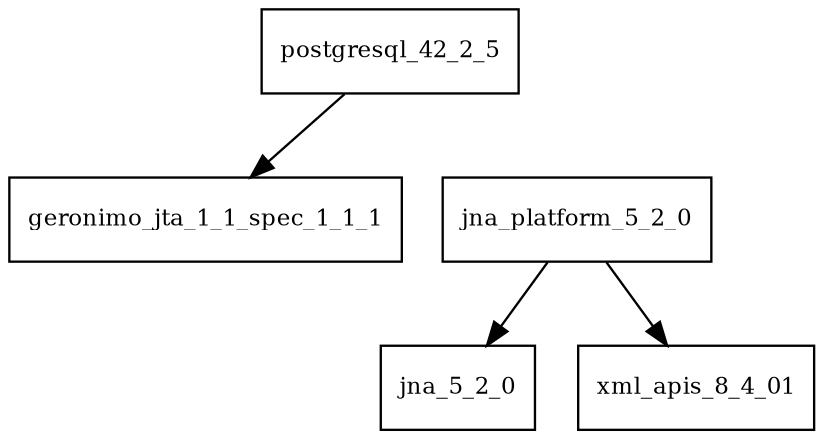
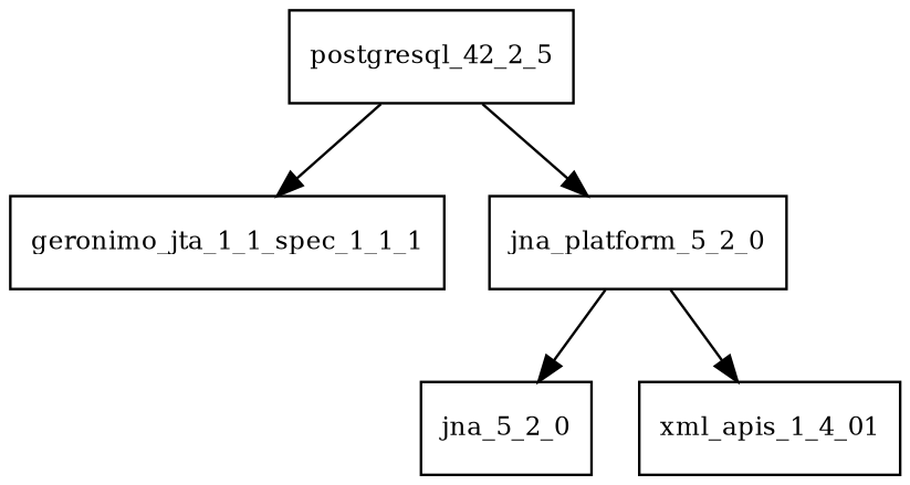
  digraph {
    fontname="DejaVu Serif"
    node [fontname="DejaVu Serif" fontsize=10.0 shape=box]
    edge [fontname="DejaVu Serif"]
    postgresql_42_2_5
    geronimo_jta_1_1_spec_1_1_1
    jna_platform_5_2_0
    jna_5_2_0
-   xml_apis_1_4_01 [label=xml_apis_8_4_01]
+   xml_apis_1_4_01
    postgresql_42_2_5 -> geronimo_jta_1_1_spec_1_1_1
+   postgresql_42_2_5 -> jna_platform_5_2_0
    jna_platform_5_2_0 -> jna_5_2_0
    jna_platform_5_2_0 -> xml_apis_1_4_01
  }
